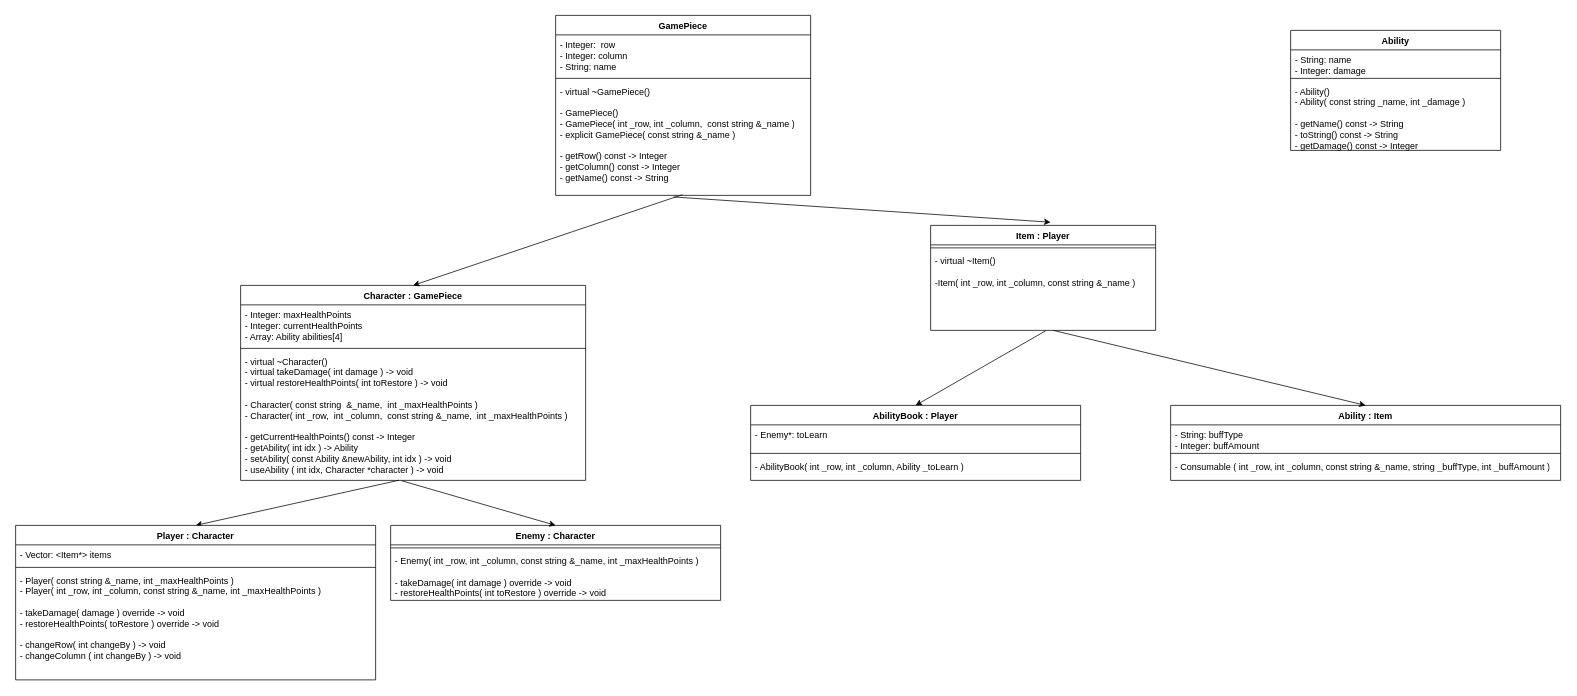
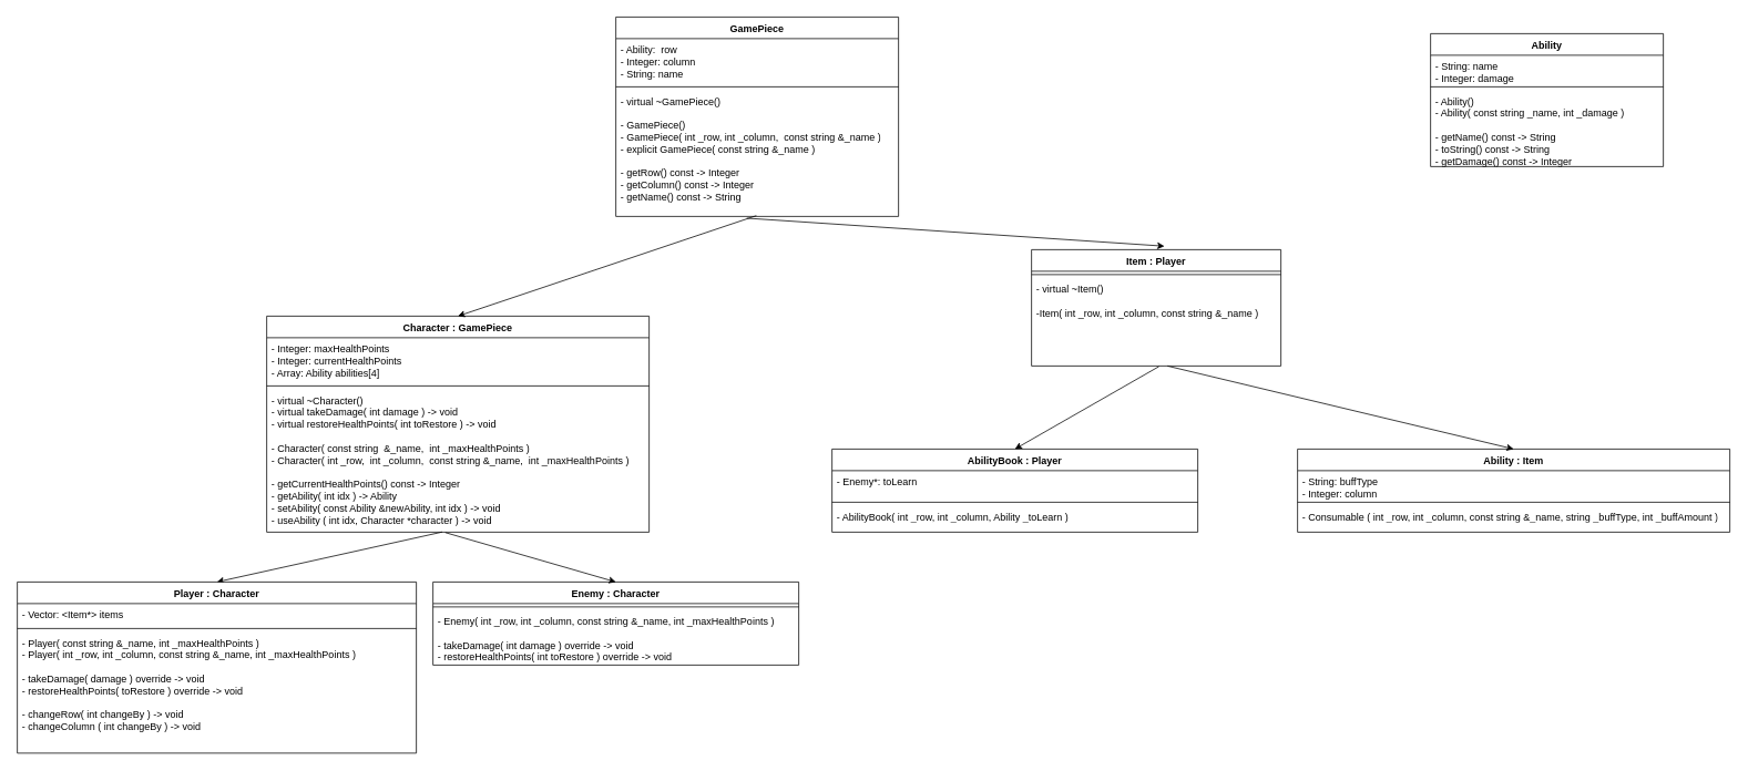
  <mxCell id="0" />
  <mxCell id="1" parent="0" />
  <mxCell id="2" value="GamePiece" style="swimlane;fontStyle=1;align=center;verticalAlign=top;childLayout=stackLayout;horizontal=1;startSize=26;horizontalStack=0;resizeParent=1;resizeParentMax=0;resizeLast=0;collapsible=1;marginBottom=0;whiteSpace=wrap;html=1;" vertex="1" parent="1"><mxGeometry x="740" y="20" width="340" height="240" as="geometry" /></mxCell>
- <mxCell id="3" value="- Integer:&amp;nbsp; row&lt;br&gt;- Integer: column&lt;br&gt;- String: name" style="text;strokeColor=none;fillColor=none;align=left;verticalAlign=top;spacingLeft=4;spacingRight=4;overflow=hidden;rotatable=0;points=[[0,0.5],[1,0.5]];portConstraint=eastwest;whiteSpace=wrap;html=1;" vertex="1" parent="2"><mxGeometry y="26" width="340" height="54" as="geometry" /></mxCell>
+ <mxCell id="3" value="- Ability:&amp;nbsp; row&lt;br&gt;- Integer: column&lt;br&gt;- String: name" style="text;strokeColor=none;fillColor=none;align=left;verticalAlign=top;spacingLeft=4;spacingRight=4;overflow=hidden;rotatable=0;points=[[0,0.5],[1,0.5]];portConstraint=eastwest;whiteSpace=wrap;html=1;" vertex="1" parent="2"><mxGeometry y="26" width="340" height="54" as="geometry" /></mxCell>
  <mxCell id="4" value="" style="line;strokeWidth=1;fillColor=none;align=left;verticalAlign=middle;spacingTop=-1;spacingLeft=3;spacingRight=3;rotatable=0;labelPosition=right;points=[];portConstraint=eastwest;strokeColor=inherit;" vertex="1" parent="2"><mxGeometry y="80" width="340" height="8" as="geometry" /></mxCell>
  <mxCell id="5" value="- virtual ~GamePiece()&lt;br&gt;&lt;br&gt;- GamePiece()&lt;br&gt;- GamePiece( int _row, int _column,&amp;nbsp; const string &amp;amp;_name )&lt;br&gt;- explicit GamePiece( const string &amp;amp;_name )&lt;br&gt;&lt;br&gt;- getRow() const -&amp;gt; Integer&lt;br&gt;- getColumn() const -&amp;gt; Integer&lt;br&gt;- getName() const -&amp;gt; String" style="text;strokeColor=none;fillColor=none;align=left;verticalAlign=top;spacingLeft=4;spacingRight=4;overflow=hidden;rotatable=0;points=[[0,0.5],[1,0.5]];portConstraint=eastwest;whiteSpace=wrap;html=1;" vertex="1" parent="2"><mxGeometry y="88" width="340" height="152" as="geometry" /></mxCell>
  <mxCell id="6" value="Character : GamePiece" style="swimlane;fontStyle=1;align=center;verticalAlign=top;childLayout=stackLayout;horizontal=1;startSize=26;horizontalStack=0;resizeParent=1;resizeParentMax=0;resizeLast=0;collapsible=1;marginBottom=0;whiteSpace=wrap;html=1;" vertex="1" parent="1"><mxGeometry x="320" y="380" width="460" height="260" as="geometry" /></mxCell>
  <mxCell id="7" value="- Integer: maxHealthPoints&lt;br&gt;- Integer: currentHealthPoints&lt;br&gt;- Array: Ability abilities[4]" style="text;strokeColor=none;fillColor=none;align=left;verticalAlign=top;spacingLeft=4;spacingRight=4;overflow=hidden;rotatable=0;points=[[0,0.5],[1,0.5]];portConstraint=eastwest;whiteSpace=wrap;html=1;" vertex="1" parent="6"><mxGeometry y="26" width="460" height="54" as="geometry" /></mxCell>
  <mxCell id="8" value="" style="line;strokeWidth=1;fillColor=none;align=left;verticalAlign=middle;spacingTop=-1;spacingLeft=3;spacingRight=3;rotatable=0;labelPosition=right;points=[];portConstraint=eastwest;strokeColor=inherit;" vertex="1" parent="6"><mxGeometry y="80" width="460" height="8" as="geometry" /></mxCell>
  <mxCell id="9" value="- virtual ~Character()&lt;br&gt;- virtual takeDamage( int damage ) -&amp;gt; void&lt;br style=&quot;border-color: var(--border-color);&quot;&gt;- virtual restoreHealthPoints( int toRestore ) -&amp;gt; void&lt;br&gt;&lt;br&gt;- Character( const string&amp;nbsp; &amp;amp;_name,&amp;nbsp; int _maxHealthPoints )&lt;br&gt;- Character( int _row,&amp;nbsp; int _column,&amp;nbsp; const string &amp;amp;_name,&amp;nbsp; int _maxHealthPoints )&lt;br&gt;&lt;br&gt;- getCurrentHealthPoints() const -&amp;gt; Integer&lt;br&gt;- getAbility( int idx ) -&amp;gt; Ability&lt;br&gt;- setAbility( const Ability &amp;amp;newAbility, int idx ) -&amp;gt; void&lt;br&gt;- useAbility ( int idx, Character *character ) -&amp;gt; void" style="text;strokeColor=none;fillColor=none;align=left;verticalAlign=top;spacingLeft=4;spacingRight=4;overflow=hidden;rotatable=0;points=[[0,0.5],[1,0.5]];portConstraint=eastwest;whiteSpace=wrap;html=1;" vertex="1" parent="6"><mxGeometry y="88" width="460" height="172" as="geometry" /></mxCell>
  <mxCell id="10" value="" style="endArrow=classic;html=1;rounded=0;entryX=0.5;entryY=0;entryDx=0;entryDy=0;exitX=0.497;exitY=0.994;exitDx=0;exitDy=0;exitPerimeter=0;" edge="1" parent="1" source="5" target="6"><mxGeometry width="50" height="50" relative="1" as="geometry"><mxPoint x="660" y="390" as="sourcePoint" /><mxPoint x="800" y="340" as="targetPoint" /></mxGeometry></mxCell>
  <mxCell id="11" value="Enemy : Character" style="swimlane;fontStyle=1;align=center;verticalAlign=top;childLayout=stackLayout;horizontal=1;startSize=26;horizontalStack=0;resizeParent=1;resizeParentMax=0;resizeLast=0;collapsible=1;marginBottom=0;whiteSpace=wrap;html=1;" vertex="1" parent="1"><mxGeometry x="520" y="700" width="440" height="100" as="geometry" /></mxCell>
  <mxCell id="12" value="" style="line;strokeWidth=1;fillColor=none;align=left;verticalAlign=middle;spacingTop=-1;spacingLeft=3;spacingRight=3;rotatable=0;labelPosition=right;points=[];portConstraint=eastwest;strokeColor=inherit;" vertex="1" parent="11"><mxGeometry y="26" width="440" height="8" as="geometry" /></mxCell>
  <mxCell id="13" value="- Enemy( int _row, int _column, const string &amp;amp;_name, int _maxHealthPoints )&lt;br&gt;&lt;br&gt;- takeDamage( int damage ) override -&amp;gt; void&lt;br&gt;- restoreHealthPoints( int toRestore ) override -&amp;gt; void" style="text;strokeColor=none;fillColor=none;align=left;verticalAlign=top;spacingLeft=4;spacingRight=4;overflow=hidden;rotatable=0;points=[[0,0.5],[1,0.5]];portConstraint=eastwest;whiteSpace=wrap;html=1;" vertex="1" parent="11"><mxGeometry y="34" width="440" height="66" as="geometry" /></mxCell>
  <mxCell id="14" value="" style="endArrow=classic;html=1;rounded=0;exitX=0.459;exitY=0.999;exitDx=0;exitDy=0;exitPerimeter=0;entryX=0.5;entryY=0;entryDx=0;entryDy=0;" edge="1" parent="1" source="9" target="34"><mxGeometry width="50" height="50" relative="1" as="geometry"><mxPoint x="780" y="750" as="sourcePoint" /><mxPoint x="300" y="680" as="targetPoint" /></mxGeometry></mxCell>
  <mxCell id="15" value="" style="endArrow=classic;html=1;rounded=0;entryX=0.5;entryY=0;entryDx=0;entryDy=0;exitX=0.467;exitY=1.003;exitDx=0;exitDy=0;exitPerimeter=0;" edge="1" parent="1" source="9" target="11"><mxGeometry width="50" height="50" relative="1" as="geometry"><mxPoint x="640" y="640" as="sourcePoint" /><mxPoint x="830" y="700" as="targetPoint" /></mxGeometry></mxCell>
  <mxCell id="16" value="Item : Player" style="swimlane;fontStyle=1;align=center;verticalAlign=top;childLayout=stackLayout;horizontal=1;startSize=26;horizontalStack=0;resizeParent=1;resizeParentMax=0;resizeLast=0;collapsible=1;marginBottom=0;whiteSpace=wrap;html=1;" vertex="1" parent="1"><mxGeometry x="1240" y="300" width="300" height="140" as="geometry" /></mxCell>
  <mxCell id="17" value="" style="line;strokeWidth=1;fillColor=none;align=left;verticalAlign=middle;spacingTop=-1;spacingLeft=3;spacingRight=3;rotatable=0;labelPosition=right;points=[];portConstraint=eastwest;strokeColor=inherit;" vertex="1" parent="16"><mxGeometry y="26" width="300" height="8" as="geometry" /></mxCell>
  <mxCell id="18" value="- virtual ~Item()&lt;br&gt;&lt;br&gt;-Item( int _row, int _column, const string &amp;amp;_name )" style="text;strokeColor=none;fillColor=none;align=left;verticalAlign=top;spacingLeft=4;spacingRight=4;overflow=hidden;rotatable=0;points=[[0,0.5],[1,0.5]];portConstraint=eastwest;whiteSpace=wrap;html=1;" vertex="1" parent="16"><mxGeometry y="34" width="300" height="106" as="geometry" /></mxCell>
  <mxCell id="19" value="" style="endArrow=classic;html=1;rounded=0;entryX=0.533;entryY=-0.03;entryDx=0;entryDy=0;entryPerimeter=0;exitX=0.463;exitY=1.014;exitDx=0;exitDy=0;exitPerimeter=0;" edge="1" parent="1" source="5" target="16"><mxGeometry width="50" height="50" relative="1" as="geometry"><mxPoint x="780" y="510" as="sourcePoint" /><mxPoint x="830" y="460" as="targetPoint" /></mxGeometry></mxCell>
  <mxCell id="20" value="AbilityBook : Player" style="swimlane;fontStyle=1;align=center;verticalAlign=top;childLayout=stackLayout;horizontal=1;startSize=26;horizontalStack=0;resizeParent=1;resizeParentMax=0;resizeLast=0;collapsible=1;marginBottom=0;whiteSpace=wrap;html=1;" vertex="1" parent="1"><mxGeometry x="1000" y="540" width="440" height="100" as="geometry" /></mxCell>
  <mxCell id="21" value="- Enemy*: toLearn" style="text;strokeColor=none;fillColor=none;align=left;verticalAlign=top;spacingLeft=4;spacingRight=4;overflow=hidden;rotatable=0;points=[[0,0.5],[1,0.5]];portConstraint=eastwest;whiteSpace=wrap;html=1;" vertex="1" parent="20"><mxGeometry y="26" width="440" height="34" as="geometry" /></mxCell>
  <mxCell id="22" value="" style="line;strokeWidth=1;fillColor=none;align=left;verticalAlign=middle;spacingTop=-1;spacingLeft=3;spacingRight=3;rotatable=0;labelPosition=right;points=[];portConstraint=eastwest;strokeColor=inherit;" vertex="1" parent="20"><mxGeometry y="60" width="440" height="8" as="geometry" /></mxCell>
  <mxCell id="23" value="- AbilityBook( int _row, int _column, Ability _toLearn )" style="text;strokeColor=none;fillColor=none;align=left;verticalAlign=top;spacingLeft=4;spacingRight=4;overflow=hidden;rotatable=0;points=[[0,0.5],[1,0.5]];portConstraint=eastwest;whiteSpace=wrap;html=1;" vertex="1" parent="20"><mxGeometry y="68" width="440" height="32" as="geometry" /></mxCell>
  <mxCell id="24" value="Ability : Item" style="swimlane;fontStyle=1;align=center;verticalAlign=top;childLayout=stackLayout;horizontal=1;startSize=26;horizontalStack=0;resizeParent=1;resizeParentMax=0;resizeLast=0;collapsible=1;marginBottom=0;whiteSpace=wrap;html=1;" vertex="1" parent="1"><mxGeometry x="1560" y="540" width="520" height="100" as="geometry" /></mxCell>
- <mxCell id="25" value="- String: buffType&lt;br&gt;- Integer: buffAmount" style="text;strokeColor=none;fillColor=none;align=left;verticalAlign=top;spacingLeft=4;spacingRight=4;overflow=hidden;rotatable=0;points=[[0,0.5],[1,0.5]];portConstraint=eastwest;whiteSpace=wrap;html=1;" vertex="1" parent="24"><mxGeometry y="26" width="520" height="34" as="geometry" /></mxCell>
+ <mxCell id="25" value="- String: buffType&lt;br&gt;- Integer: column" style="text;strokeColor=none;fillColor=none;align=left;verticalAlign=top;spacingLeft=4;spacingRight=4;overflow=hidden;rotatable=0;points=[[0,0.5],[1,0.5]];portConstraint=eastwest;whiteSpace=wrap;html=1;" vertex="1" parent="24"><mxGeometry y="26" width="520" height="34" as="geometry" /></mxCell>
  <mxCell id="26" value="" style="line;strokeWidth=1;fillColor=none;align=left;verticalAlign=middle;spacingTop=-1;spacingLeft=3;spacingRight=3;rotatable=0;labelPosition=right;points=[];portConstraint=eastwest;strokeColor=inherit;" vertex="1" parent="24"><mxGeometry y="60" width="520" height="8" as="geometry" /></mxCell>
  <mxCell id="27" value="- Consumable ( int _row, int _column, const string &amp;amp;_name, string _buffType, int _buffAmount )" style="text;strokeColor=none;fillColor=none;align=left;verticalAlign=top;spacingLeft=4;spacingRight=4;overflow=hidden;rotatable=0;points=[[0,0.5],[1,0.5]];portConstraint=eastwest;whiteSpace=wrap;html=1;" vertex="1" parent="24"><mxGeometry y="68" width="520" height="32" as="geometry" /></mxCell>
  <mxCell id="28" value="" style="endArrow=classic;html=1;rounded=0;entryX=0.5;entryY=0;entryDx=0;entryDy=0;exitX=0.511;exitY=1.006;exitDx=0;exitDy=0;exitPerimeter=0;" edge="1" parent="1" source="18" target="20"><mxGeometry width="50" height="50" relative="1" as="geometry"><mxPoint x="1100" y="490" as="sourcePoint" /><mxPoint x="1150" y="440" as="targetPoint" /></mxGeometry></mxCell>
  <mxCell id="29" value="" style="endArrow=classic;html=1;rounded=0;entryX=0.5;entryY=0;entryDx=0;entryDy=0;exitX=0.545;exitY=1;exitDx=0;exitDy=0;exitPerimeter=0;" edge="1" parent="1" source="18" target="24"><mxGeometry width="50" height="50" relative="1" as="geometry"><mxPoint x="1100" y="510" as="sourcePoint" /><mxPoint x="1150" y="460" as="targetPoint" /></mxGeometry></mxCell>
  <mxCell id="30" value="Ability" style="swimlane;fontStyle=1;align=center;verticalAlign=top;childLayout=stackLayout;horizontal=1;startSize=26;horizontalStack=0;resizeParent=1;resizeParentMax=0;resizeLast=0;collapsible=1;marginBottom=0;whiteSpace=wrap;html=1;" vertex="1" parent="1"><mxGeometry x="1720" y="40" width="280" height="160" as="geometry" /></mxCell>
  <mxCell id="31" value="- String: name&lt;br&gt;- Integer: damage" style="text;strokeColor=none;fillColor=none;align=left;verticalAlign=top;spacingLeft=4;spacingRight=4;overflow=hidden;rotatable=0;points=[[0,0.5],[1,0.5]];portConstraint=eastwest;whiteSpace=wrap;html=1;" vertex="1" parent="30"><mxGeometry y="26" width="280" height="34" as="geometry" /></mxCell>
  <mxCell id="32" value="" style="line;strokeWidth=1;fillColor=none;align=left;verticalAlign=middle;spacingTop=-1;spacingLeft=3;spacingRight=3;rotatable=0;labelPosition=right;points=[];portConstraint=eastwest;strokeColor=inherit;" vertex="1" parent="30"><mxGeometry y="60" width="280" height="8" as="geometry" /></mxCell>
  <mxCell id="33" value="- Ability()&lt;br&gt;- Ability( const string _name, int _damage )&lt;br&gt;&lt;br&gt;- getName() const -&amp;gt; String&lt;br&gt;- toString() const -&amp;gt; String&lt;br&gt;- getDamage() const -&amp;gt; Integer" style="text;strokeColor=none;fillColor=none;align=left;verticalAlign=top;spacingLeft=4;spacingRight=4;overflow=hidden;rotatable=0;points=[[0,0.5],[1,0.5]];portConstraint=eastwest;whiteSpace=wrap;html=1;" vertex="1" parent="30"><mxGeometry y="68" width="280" height="92" as="geometry" /></mxCell>
  <mxCell id="34" value="Player : Character" style="swimlane;fontStyle=1;align=center;verticalAlign=top;childLayout=stackLayout;horizontal=1;startSize=26;horizontalStack=0;resizeParent=1;resizeParentMax=0;resizeLast=0;collapsible=1;marginBottom=0;whiteSpace=wrap;html=1;" vertex="1" parent="1"><mxGeometry x="20" y="700" width="480" height="206" as="geometry" /></mxCell>
  <mxCell id="35" value="- Vector: &amp;lt;Item*&amp;gt; items" style="text;strokeColor=none;fillColor=none;align=left;verticalAlign=top;spacingLeft=4;spacingRight=4;overflow=hidden;rotatable=0;points=[[0,0.5],[1,0.5]];portConstraint=eastwest;whiteSpace=wrap;html=1;" vertex="1" parent="34"><mxGeometry y="26" width="480" height="26" as="geometry" /></mxCell>
  <mxCell id="36" value="" style="line;strokeWidth=1;fillColor=none;align=left;verticalAlign=middle;spacingTop=-1;spacingLeft=3;spacingRight=3;rotatable=0;labelPosition=right;points=[];portConstraint=eastwest;strokeColor=inherit;" vertex="1" parent="34"><mxGeometry y="52" width="480" height="8" as="geometry" /></mxCell>
  <mxCell id="37" value="- Player( const string &amp;amp;_name, int _maxHealthPoints )&lt;br&gt;- Player( int _row, int _column, const string &amp;amp;_name, int _maxHealthPoints )&lt;br&gt;&lt;br&gt;- takeDamage( damage ) override -&amp;gt; void&lt;br&gt;- restoreHealthPoints( toRestore ) override -&amp;gt; void&lt;br&gt;&lt;br&gt;- changeRow( int changeBy ) -&amp;gt; void&lt;br&gt;- changeColumn ( int changeBy ) -&amp;gt; void" style="text;strokeColor=none;fillColor=none;align=left;verticalAlign=top;spacingLeft=4;spacingRight=4;overflow=hidden;rotatable=0;points=[[0,0.5],[1,0.5]];portConstraint=eastwest;whiteSpace=wrap;html=1;" vertex="1" parent="34"><mxGeometry y="60" width="480" height="146" as="geometry" /></mxCell>
